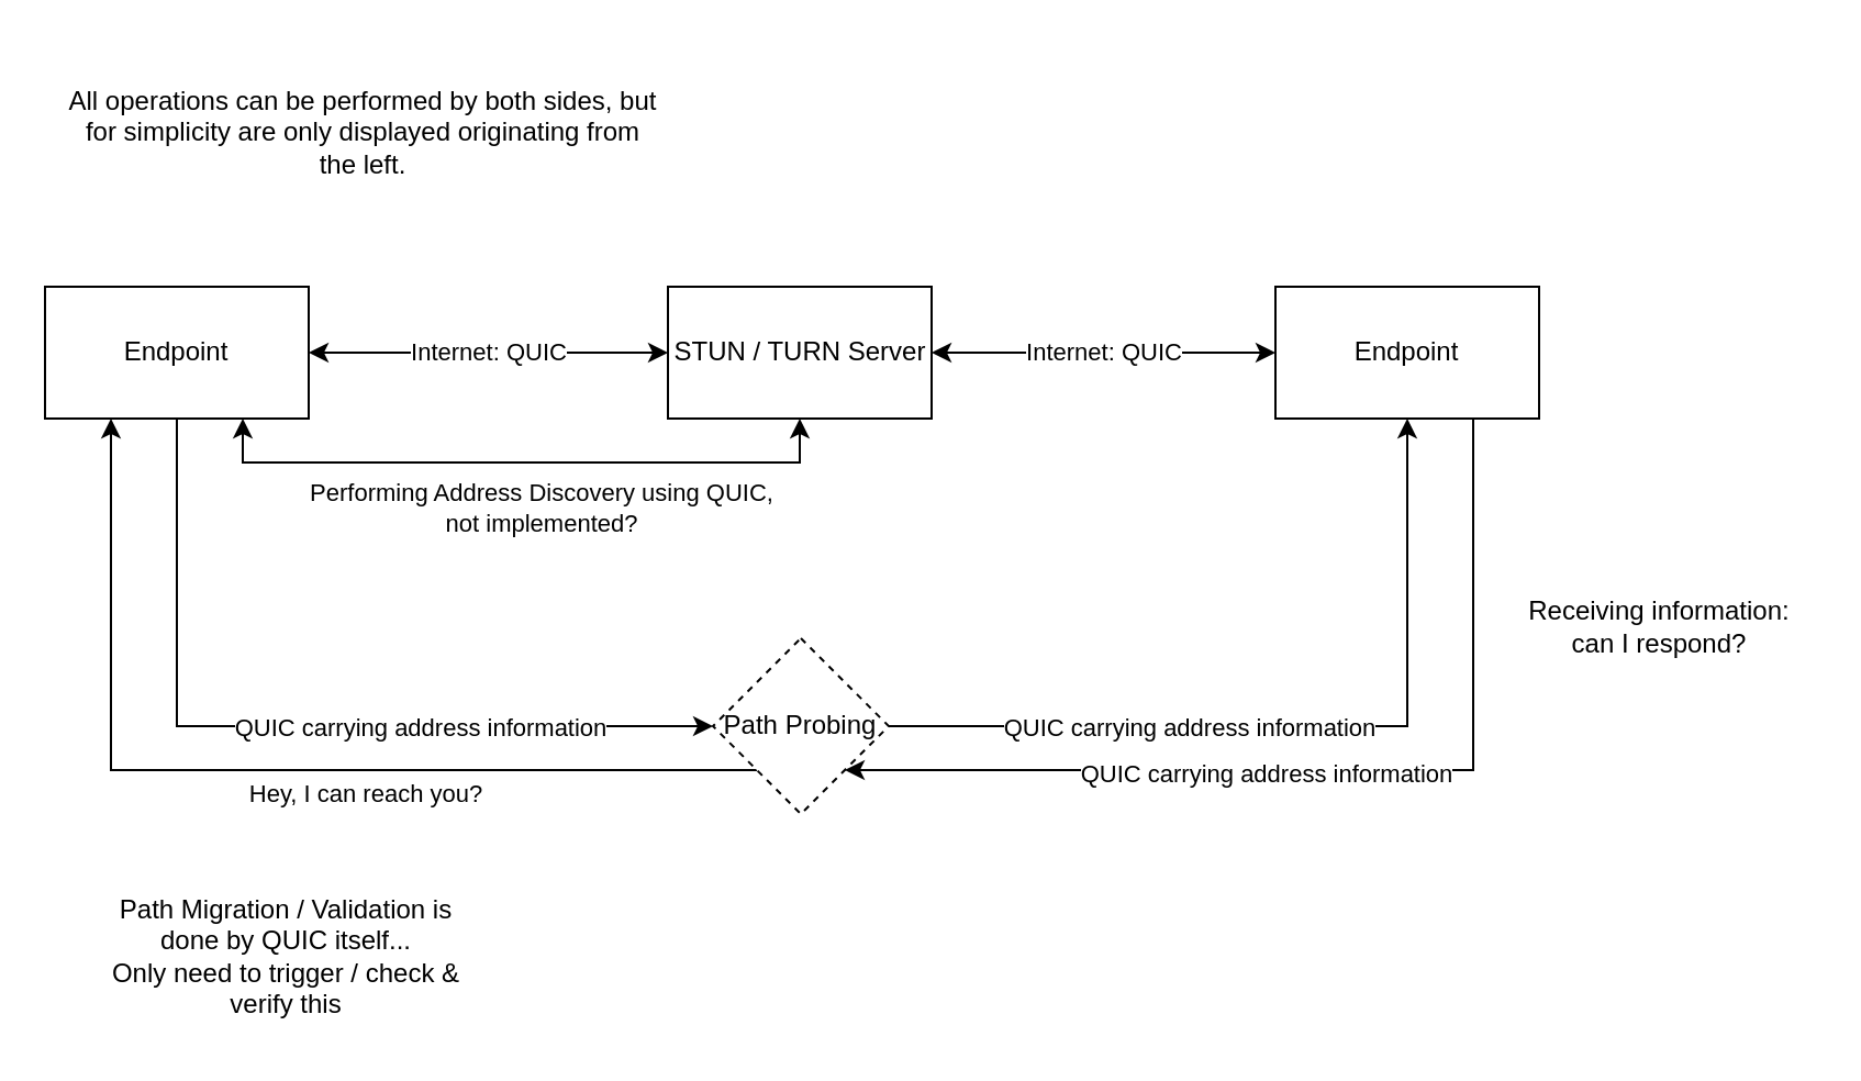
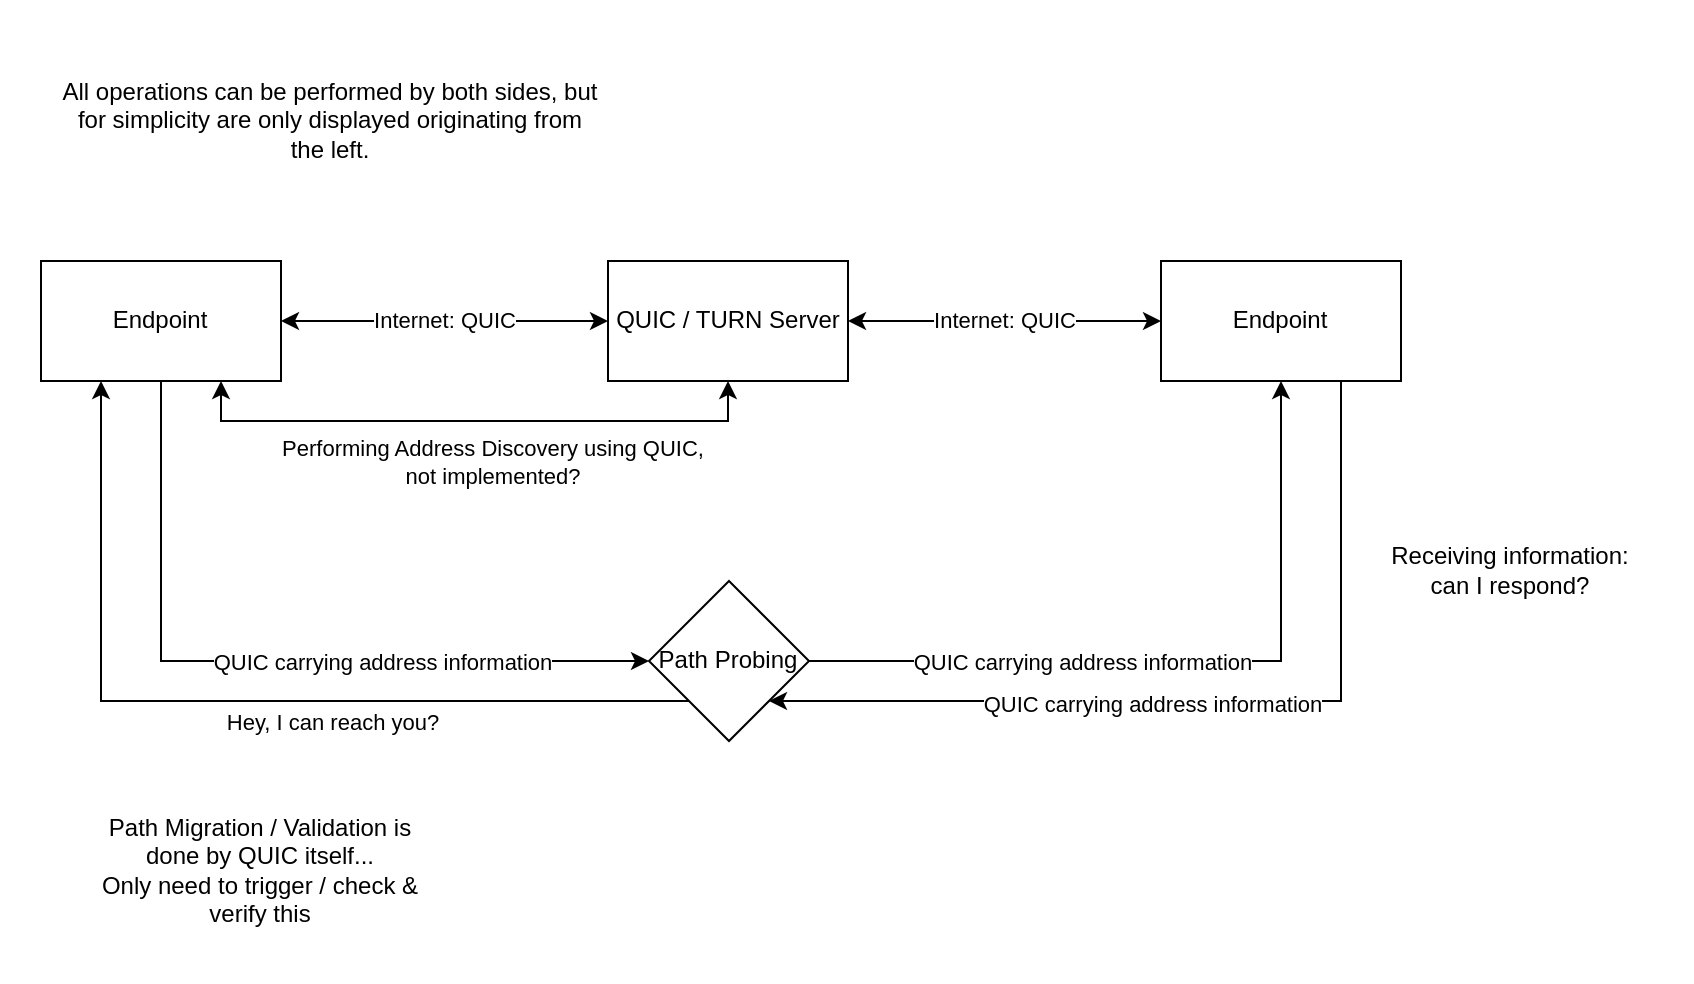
  <mxCell id="0" />
  <mxCell id="1" parent="0" />
  <mxCell id="2" value="&lt;div&gt;Internet: QUIC&lt;/div&gt;" style="edgeStyle=orthogonalEdgeStyle;rounded=0;orthogonalLoop=1;jettySize=auto;html=1;startArrow=classic;startFill=1;" edge="1" parent="1" source="7" target="9"><mxGeometry relative="1" as="geometry" /></mxCell>
  <mxCell id="3" value="" style="edgeStyle=orthogonalEdgeStyle;rounded=0;orthogonalLoop=1;jettySize=auto;html=1;" edge="1" parent="1" source="7" target="17"><mxGeometry relative="1" as="geometry"><Array as="points"><mxPoint x="80" y="330" /></Array></mxGeometry></mxCell>
  <mxCell id="4" value="&lt;div&gt;QUIC carrying address information&lt;/div&gt;" style="edgeLabel;html=1;align=center;verticalAlign=middle;resizable=0;points=[];" vertex="1" connectable="0" parent="3"><mxGeometry x="0.208" y="1" relative="1" as="geometry"><mxPoint x="18" y="1" as="offset" /></mxGeometry></mxCell>
  <mxCell id="5" style="edgeStyle=orthogonalEdgeStyle;rounded=0;orthogonalLoop=1;jettySize=auto;html=1;exitX=0.75;exitY=1;exitDx=0;exitDy=0;entryX=0.5;entryY=1;entryDx=0;entryDy=0;startArrow=classic;startFill=1;" edge="1" parent="1" source="7" target="9"><mxGeometry relative="1" as="geometry"><Array as="points"><mxPoint x="110" y="210" /><mxPoint x="364" y="210" /></Array></mxGeometry></mxCell>
  <mxCell id="6" value="&lt;div&gt;Performing Address Discovery using QUIC,&lt;/div&gt;&lt;div&gt;not implemented?&lt;br&gt;&lt;/div&gt;" style="edgeLabel;html=1;align=center;verticalAlign=middle;resizable=0;points=[];" vertex="1" connectable="0" parent="5"><mxGeometry x="0.229" y="-1" relative="1" as="geometry"><mxPoint x="-25" y="19" as="offset" /></mxGeometry></mxCell>
  <mxCell id="7" value="Endpoint" style="rounded=0;whiteSpace=wrap;html=1;" vertex="1" parent="1"><mxGeometry x="20" y="130" width="120" height="60" as="geometry" /></mxCell>
  <mxCell id="8" value="&lt;div&gt;Internet: QUIC&lt;/div&gt;" style="edgeStyle=orthogonalEdgeStyle;rounded=0;orthogonalLoop=1;jettySize=auto;html=1;startArrow=classic;startFill=1;" edge="1" parent="1" source="9" target="12"><mxGeometry relative="1" as="geometry" /></mxCell>
- <mxCell id="9" value="&lt;div&gt;STUN / TURN Server&lt;/div&gt;" style="rounded=0;whiteSpace=wrap;html=1;" vertex="1" parent="1"><mxGeometry x="303.5" y="130" width="120" height="60" as="geometry" /></mxCell>
+ <mxCell id="9" value="&lt;div&gt;QUIC / TURN Server&lt;/div&gt;" style="rounded=0;whiteSpace=wrap;html=1;" vertex="1" parent="1"><mxGeometry x="303.5" y="130" width="120" height="60" as="geometry" /></mxCell>
  <mxCell id="10" style="edgeStyle=orthogonalEdgeStyle;rounded=0;orthogonalLoop=1;jettySize=auto;html=1;exitX=0.75;exitY=1;exitDx=0;exitDy=0;entryX=1;entryY=1;entryDx=0;entryDy=0;" edge="1" parent="1" source="12" target="17"><mxGeometry relative="1" as="geometry"><Array as="points"><mxPoint x="670" y="350" /></Array></mxGeometry></mxCell>
  <mxCell id="11" value="QUIC carrying address information" style="edgeLabel;html=1;align=center;verticalAlign=middle;resizable=0;points=[];" vertex="1" connectable="0" parent="10"><mxGeometry x="0.143" y="1" relative="1" as="geometry"><mxPoint as="offset" /></mxGeometry></mxCell>
  <mxCell id="12" value="Endpoint" style="whiteSpace=wrap;html=1;rounded=0;" vertex="1" parent="1"><mxGeometry x="580" y="130" width="120" height="60" as="geometry" /></mxCell>
  <mxCell id="13" style="edgeStyle=orthogonalEdgeStyle;rounded=0;orthogonalLoop=1;jettySize=auto;html=1;exitX=1;exitY=0.5;exitDx=0;exitDy=0;entryX=0.5;entryY=1;entryDx=0;entryDy=0;" edge="1" parent="1" source="17" target="12"><mxGeometry relative="1" as="geometry" /></mxCell>
  <mxCell id="14" value="&lt;div&gt;QUIC carrying address information&lt;/div&gt;" style="edgeLabel;html=1;align=center;verticalAlign=middle;resizable=0;points=[];" vertex="1" connectable="0" parent="13"><mxGeometry x="-0.234" relative="1" as="geometry"><mxPoint x="-8" as="offset" /></mxGeometry></mxCell>
  <mxCell id="15" style="edgeStyle=orthogonalEdgeStyle;rounded=0;orthogonalLoop=1;jettySize=auto;html=1;exitX=0;exitY=1;exitDx=0;exitDy=0;entryX=0.25;entryY=1;entryDx=0;entryDy=0;" edge="1" parent="1" source="17" target="7"><mxGeometry relative="1" as="geometry" /></mxCell>
  <mxCell id="16" value="Hey, I can reach you?" style="edgeLabel;html=1;align=center;verticalAlign=middle;resizable=0;points=[];" vertex="1" connectable="0" parent="15"><mxGeometry x="0.176" relative="1" as="geometry"><mxPoint x="88" y="10" as="offset" /></mxGeometry></mxCell>
- <mxCell id="17" value="&lt;div&gt;Path Probing&lt;/div&gt;" style="rhombus;whiteSpace=wrap;html=1;rounded=0;dashed=1;" vertex="1" parent="1"><mxGeometry x="324" y="290" width="80" height="80" as="geometry" /></mxCell>
+ <mxCell id="17" value="&lt;div&gt;Path Probing&lt;/div&gt;" style="rhombus;whiteSpace=wrap;html=1;rounded=0;" vertex="1" parent="1"><mxGeometry x="324" y="290" width="80" height="80" as="geometry" /></mxCell>
  <mxCell id="18" value="All operations can be performed by both sides, but for simplicity are only displayed originating from the left." style="text;html=1;strokeColor=none;fillColor=none;align=center;verticalAlign=middle;whiteSpace=wrap;rounded=0;" vertex="1" parent="1"><mxGeometry x="30" y="20" width="270" height="80" as="geometry" /></mxCell>
  <mxCell id="19" value="Receiving information: can I respond?" style="text;html=1;strokeColor=none;fillColor=none;align=center;verticalAlign=middle;whiteSpace=wrap;rounded=0;" vertex="1" parent="1"><mxGeometry x="685" y="255" width="140" height="60" as="geometry" /></mxCell>
  <mxCell id="20" value="&lt;div&gt;Path Migration / Validation is done by QUIC itself...&lt;/div&gt;&lt;div&gt;Only need to trigger / check &amp;amp; verify this&lt;br&gt;&lt;/div&gt;" style="text;html=1;strokeColor=none;fillColor=none;align=center;verticalAlign=middle;whiteSpace=wrap;rounded=0;" vertex="1" parent="1"><mxGeometry x="40" y="400" width="180" height="70" as="geometry" /></mxCell>
